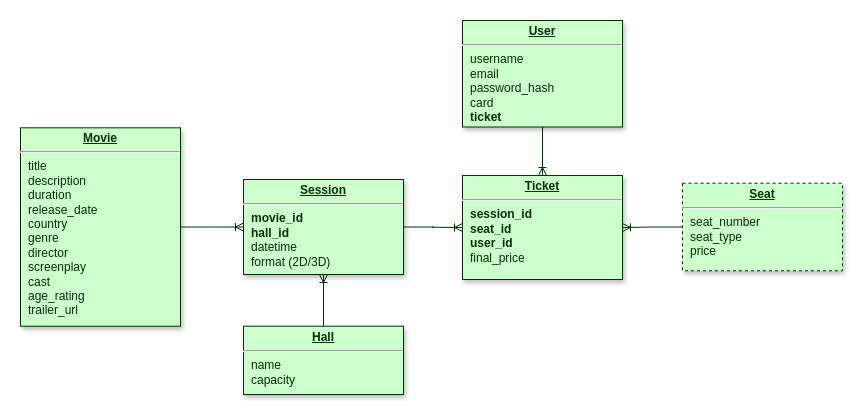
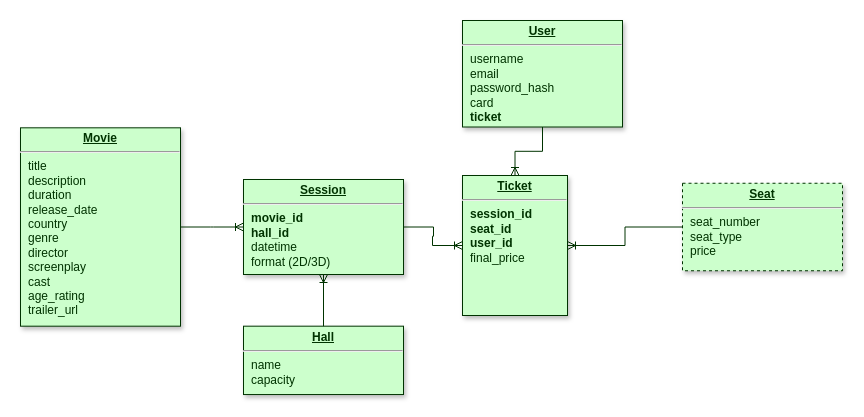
  <mxCell id="0" />
  <mxCell id="1" parent="0" />
- <mxCell id="2" value="&lt;p style=&quot;margin: 4px 0px 0px; text-align: center;&quot;&gt;&lt;b&gt;&lt;u&gt;Ticket&lt;/u&gt;&lt;/b&gt;&lt;/p&gt;&lt;hr&gt;&lt;p style=&quot;margin: 0px; margin-left: 8px;&quot;&gt;&lt;b&gt;session_id&lt;/b&gt;&lt;/p&gt;&lt;p style=&quot;margin: 0px; margin-left: 8px;&quot;&gt;&lt;b&gt;seat_id&lt;/b&gt;&lt;/p&gt;&lt;p style=&quot;margin: 0px; margin-left: 8px;&quot;&gt;&lt;b&gt;user_id&lt;/b&gt;&lt;/p&gt;&lt;p style=&quot;margin: 0px; margin-left: 8px;&quot;&gt;final_price&lt;/p&gt;" style="verticalAlign=top;align=left;overflow=fill;fontSize=12;fontFamily=Helvetica;html=1;strokeColor=#003300;shadow=1;fillColor=#CCFFCC;fontColor=#003300;" parent="1" vertex="1"><mxGeometry x="462" y="175" width="160" height="104" as="geometry" /></mxCell>
+ <mxCell id="2" value="&lt;p style=&quot;margin: 4px 0px 0px; text-align: center;&quot;&gt;&lt;b&gt;&lt;u&gt;Ticket&lt;/u&gt;&lt;/b&gt;&lt;/p&gt;&lt;hr&gt;&lt;p style=&quot;margin: 0px; margin-left: 8px;&quot;&gt;&lt;b&gt;session_id&lt;/b&gt;&lt;/p&gt;&lt;p style=&quot;margin: 0px; margin-left: 8px;&quot;&gt;&lt;b&gt;seat_id&lt;/b&gt;&lt;/p&gt;&lt;p style=&quot;margin: 0px; margin-left: 8px;&quot;&gt;&lt;b&gt;user_id&lt;/b&gt;&lt;/p&gt;&lt;p style=&quot;margin: 0px; margin-left: 8px;&quot;&gt;final_price&lt;/p&gt;" style="verticalAlign=top;align=left;overflow=fill;fontSize=12;fontFamily=Helvetica;html=1;strokeColor=#003300;shadow=1;fillColor=#CCFFCC;fontColor=#003300;" parent="1" vertex="1"><mxGeometry x="462" y="175" width="105" height="140" as="geometry" /></mxCell>
  <mxCell id="3" value="&lt;p style=&quot;margin: 4px 0px 0px; text-align: center;&quot;&gt;&lt;b&gt;&lt;u&gt;Session&lt;/u&gt;&lt;/b&gt;&lt;/p&gt;&lt;hr&gt;&lt;p style=&quot;margin: 0px; margin-left: 8px;&quot;&gt;&lt;b&gt;movie_id&lt;/b&gt;&lt;/p&gt;&lt;p style=&quot;margin: 0px; margin-left: 8px;&quot;&gt;&lt;b&gt;hall_id&lt;/b&gt;&lt;/p&gt;&lt;p style=&quot;margin: 0px; margin-left: 8px;&quot;&gt;datetime&lt;/p&gt;&lt;p style=&quot;margin: 0px; margin-left: 8px;&quot;&gt;format (2D/3D)&lt;/p&gt;" style="verticalAlign=top;align=left;overflow=fill;fontSize=12;fontFamily=Helvetica;html=1;strokeColor=#003300;shadow=1;fillColor=#CCFFCC;fontColor=#003300;" parent="1" vertex="1"><mxGeometry x="243" y="179" width="160" height="95" as="geometry" /></mxCell>
  <mxCell id="4" value="&lt;p style=&quot;margin: 4px 0px 0px; text-align: center;&quot;&gt;&lt;b&gt;&lt;u&gt;Movie&lt;/u&gt;&lt;/b&gt;&lt;/p&gt;&lt;hr&gt;&lt;p style=&quot;margin: 0px; margin-left: 8px;&quot;&gt;title&lt;/p&gt;&lt;p style=&quot;margin: 0px; margin-left: 8px;&quot;&gt;description&lt;/p&gt;&lt;p style=&quot;margin: 0px; margin-left: 8px;&quot;&gt;duration&lt;/p&gt;&lt;p style=&quot;margin: 0px; margin-left: 8px;&quot;&gt;release_date&lt;/p&gt;&lt;p style=&quot;margin: 0px; margin-left: 8px;&quot;&gt;country&lt;/p&gt;&lt;p style=&quot;margin: 0px; margin-left: 8px;&quot;&gt;genre&lt;/p&gt;&lt;p style=&quot;margin: 0px; margin-left: 8px;&quot;&gt;director&lt;/p&gt;&lt;p style=&quot;margin: 0px; margin-left: 8px;&quot;&gt;screenplay&lt;/p&gt;&lt;p style=&quot;margin: 0px; margin-left: 8px;&quot;&gt;cast&lt;/p&gt;&lt;p style=&quot;margin: 0px; margin-left: 8px;&quot;&gt;age_rating&lt;/p&gt;&lt;p style=&quot;margin: 0px; margin-left: 8px;&quot;&gt;trailer_url&lt;/p&gt;" style="verticalAlign=top;align=left;overflow=fill;fontSize=12;fontFamily=Helvetica;html=1;strokeColor=#003300;shadow=1;fillColor=#CCFFCC;fontColor=#003300;" parent="1" vertex="1"><mxGeometry x="20" y="127.32" width="160" height="198.36" as="geometry" /></mxCell>
  <mxCell id="5" value="&lt;p style=&quot;margin: 4px 0px 0px; text-align: center;&quot;&gt;&lt;b&gt;&lt;u&gt;Hall&lt;/u&gt;&lt;/b&gt;&lt;/p&gt;&lt;hr&gt;&lt;p style=&quot;margin: 0px; margin-left: 8px;&quot;&gt;name&lt;/p&gt;&lt;p style=&quot;margin: 0px; margin-left: 8px;&quot;&gt;capacity&lt;/p&gt;" style="verticalAlign=top;align=left;overflow=fill;fontSize=12;fontFamily=Helvetica;html=1;strokeColor=#003300;shadow=1;fillColor=#CCFFCC;fontColor=#003300;" parent="1" vertex="1"><mxGeometry x="243" y="325.68" width="160" height="68.36" as="geometry" /></mxCell>
  <mxCell id="6" value="&lt;p style=&quot;margin: 4px 0px 0px; text-align: center;&quot;&gt;&lt;b&gt;&lt;u&gt;Seat&lt;/u&gt;&lt;/b&gt;&lt;/p&gt;&lt;hr&gt;&lt;p style=&quot;margin: 0px; margin-left: 8px;&quot;&gt;seat_number&lt;/p&gt;&lt;p style=&quot;margin: 0px; margin-left: 8px;&quot;&gt;seat_type&lt;/p&gt;&lt;p style=&quot;margin: 0px; margin-left: 8px;&quot;&gt;price&lt;/p&gt;&lt;p style=&quot;margin: 0px; margin-left: 8px;&quot;&gt;&lt;br&gt;&lt;/p&gt;" style="verticalAlign=top;align=left;overflow=fill;fontSize=12;fontFamily=Helvetica;html=1;strokeColor=#003300;shadow=1;fillColor=#CCFFCC;fontColor=#003300;dashed=1;" parent="1" vertex="1"><mxGeometry x="682" y="182.75" width="160" height="87.5" as="geometry" /></mxCell>
  <mxCell id="7" value="&lt;p style=&quot;margin: 0px; margin-top: 4px; text-align: center; text-decoration: underline;&quot;&gt;&lt;b&gt;User&lt;/b&gt;&lt;/p&gt;&lt;hr&gt;&lt;p style=&quot;margin: 0px; margin-left: 8px;&quot;&gt;username&lt;/p&gt;&lt;p style=&quot;margin: 0px; margin-left: 8px;&quot;&gt;email&lt;/p&gt;&lt;p style=&quot;margin: 0px; margin-left: 8px;&quot;&gt;password_hash&lt;/p&gt;&lt;p style=&quot;margin: 0px; margin-left: 8px;&quot;&gt;card&lt;/p&gt;&lt;p style=&quot;margin: 0px; margin-left: 8px;&quot;&gt;&lt;b&gt;ticket&lt;/b&gt;&lt;/p&gt;&lt;p style=&quot;margin: 0px; margin-left: 8px;&quot;&gt;&lt;br&gt;&lt;/p&gt;" style="verticalAlign=top;align=left;overflow=fill;fontSize=12;fontFamily=Helvetica;html=1;strokeColor=#003300;shadow=1;fillColor=#CCFFCC;fontColor=#003300;" parent="1" vertex="1"><mxGeometry x="462" y="20" width="160" height="106.5" as="geometry" /></mxCell>
  <mxCell id="8" value="" style="edgeStyle=entityRelationEdgeStyle;fontSize=12;html=1;endArrow=ERoneToMany;rounded=0;exitX=1;exitY=0.5;exitDx=0;exitDy=0;entryX=0;entryY=0.5;entryDx=0;entryDy=0;fillColor=#CCFFCC;strokeColor=#003300;fontColor=#003300;" parent="1" source="4" target="3" edge="1"><mxGeometry width="100" height="100" relative="1" as="geometry"><mxPoint x="211" y="209" as="sourcePoint" /><mxPoint x="251" y="149" as="targetPoint" /></mxGeometry></mxCell>
  <mxCell id="9" value="" style="edgeStyle=orthogonalEdgeStyle;fontSize=12;html=1;endArrow=ERoneToMany;rounded=0;exitX=0.5;exitY=1;exitDx=0;exitDy=0;entryX=0.5;entryY=0;entryDx=0;entryDy=0;fillColor=#CCFFCC;strokeColor=#003300;fontColor=#003300;" parent="1" source="7" target="2" edge="1"><mxGeometry width="100" height="100" relative="1" as="geometry"><mxPoint x="332" y="289" as="sourcePoint" /><mxPoint x="432" y="189" as="targetPoint" /></mxGeometry></mxCell>
  <mxCell id="10" value="" style="edgeStyle=orthogonalEdgeStyle;fontSize=12;html=1;endArrow=ERoneToMany;rounded=0;exitX=0;exitY=0.5;exitDx=0;exitDy=0;entryX=1;entryY=0.5;entryDx=0;entryDy=0;fillColor=#CCFFCC;strokeColor=#003300;fontColor=#003300;" parent="1" source="6" target="2" edge="1"><mxGeometry width="100" height="100" relative="1" as="geometry"><mxPoint x="332" y="289" as="sourcePoint" /><mxPoint x="432" y="189" as="targetPoint" /></mxGeometry></mxCell>
  <mxCell id="11" value="" style="edgeStyle=orthogonalEdgeStyle;fontSize=12;html=1;endArrow=ERoneToMany;rounded=0;exitX=0.5;exitY=0;exitDx=0;exitDy=0;entryX=0.5;entryY=1;entryDx=0;entryDy=0;fillColor=#CCFFCC;strokeColor=#003300;fontColor=#003300;" parent="1" source="5" target="3" edge="1"><mxGeometry width="100" height="100" relative="1" as="geometry"><mxPoint x="332" y="267" as="sourcePoint" /><mxPoint x="432" y="167" as="targetPoint" /></mxGeometry></mxCell>
  <mxCell id="12" value="" style="edgeStyle=entityRelationEdgeStyle;fontSize=12;html=1;endArrow=ERoneToMany;rounded=0;entryX=0;entryY=0.5;entryDx=0;entryDy=0;exitX=1;exitY=0.5;exitDx=0;exitDy=0;fillColor=#CCFFCC;strokeColor=#003300;fontColor=#003300;" parent="1" source="3" target="2" edge="1"><mxGeometry width="100" height="100" relative="1" as="geometry"><mxPoint x="371" y="267" as="sourcePoint" /><mxPoint x="471" y="167" as="targetPoint" /></mxGeometry></mxCell>
